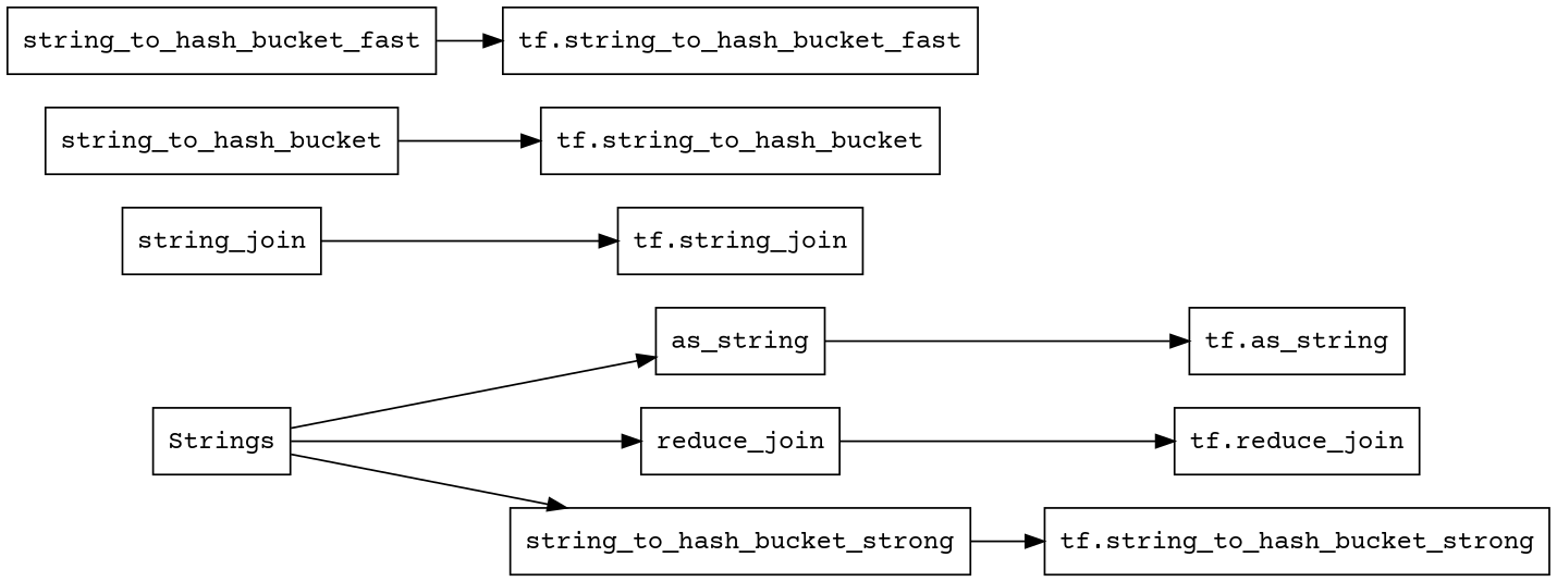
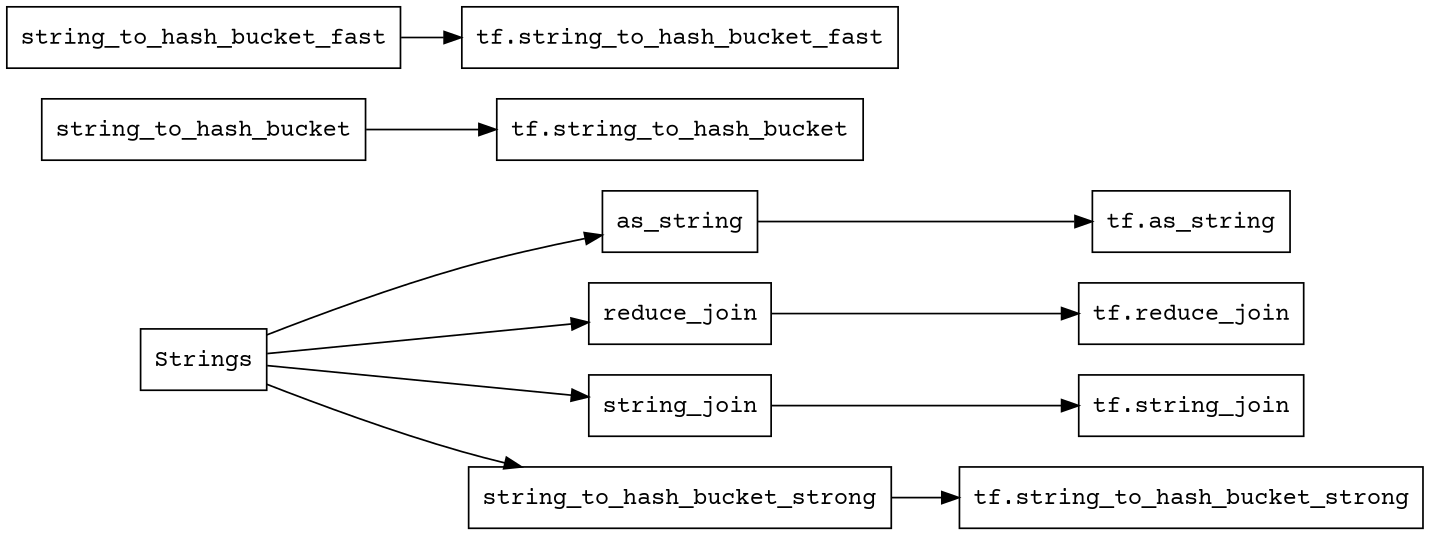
  digraph {
    fontname="Courier Prime"
    rankdir=LR
    node [fontname="Courier Prime" shape=box]
    edge [fontname="Courier Prime"]
    Strings
    as_string
    reduce_join
    string_join
    string_to_hash_bucket_strong
    "tf.as_string"
    "tf.reduce_join"
    "tf.string_join"
    string_to_hash_bucket
    "tf.string_to_hash_bucket"
    string_to_hash_bucket_fast
    "tf.string_to_hash_bucket_fast"
    "tf.string_to_hash_bucket_strong"
    Strings -> as_string
    Strings -> reduce_join
+   Strings -> string_join
    Strings -> string_to_hash_bucket_strong
    as_string -> "tf.as_string"
    reduce_join -> "tf.reduce_join"
    string_join -> "tf.string_join"
    string_to_hash_bucket_strong -> "tf.string_to_hash_bucket_strong"
    string_to_hash_bucket -> "tf.string_to_hash_bucket"
    string_to_hash_bucket_fast -> "tf.string_to_hash_bucket_fast"
  }
